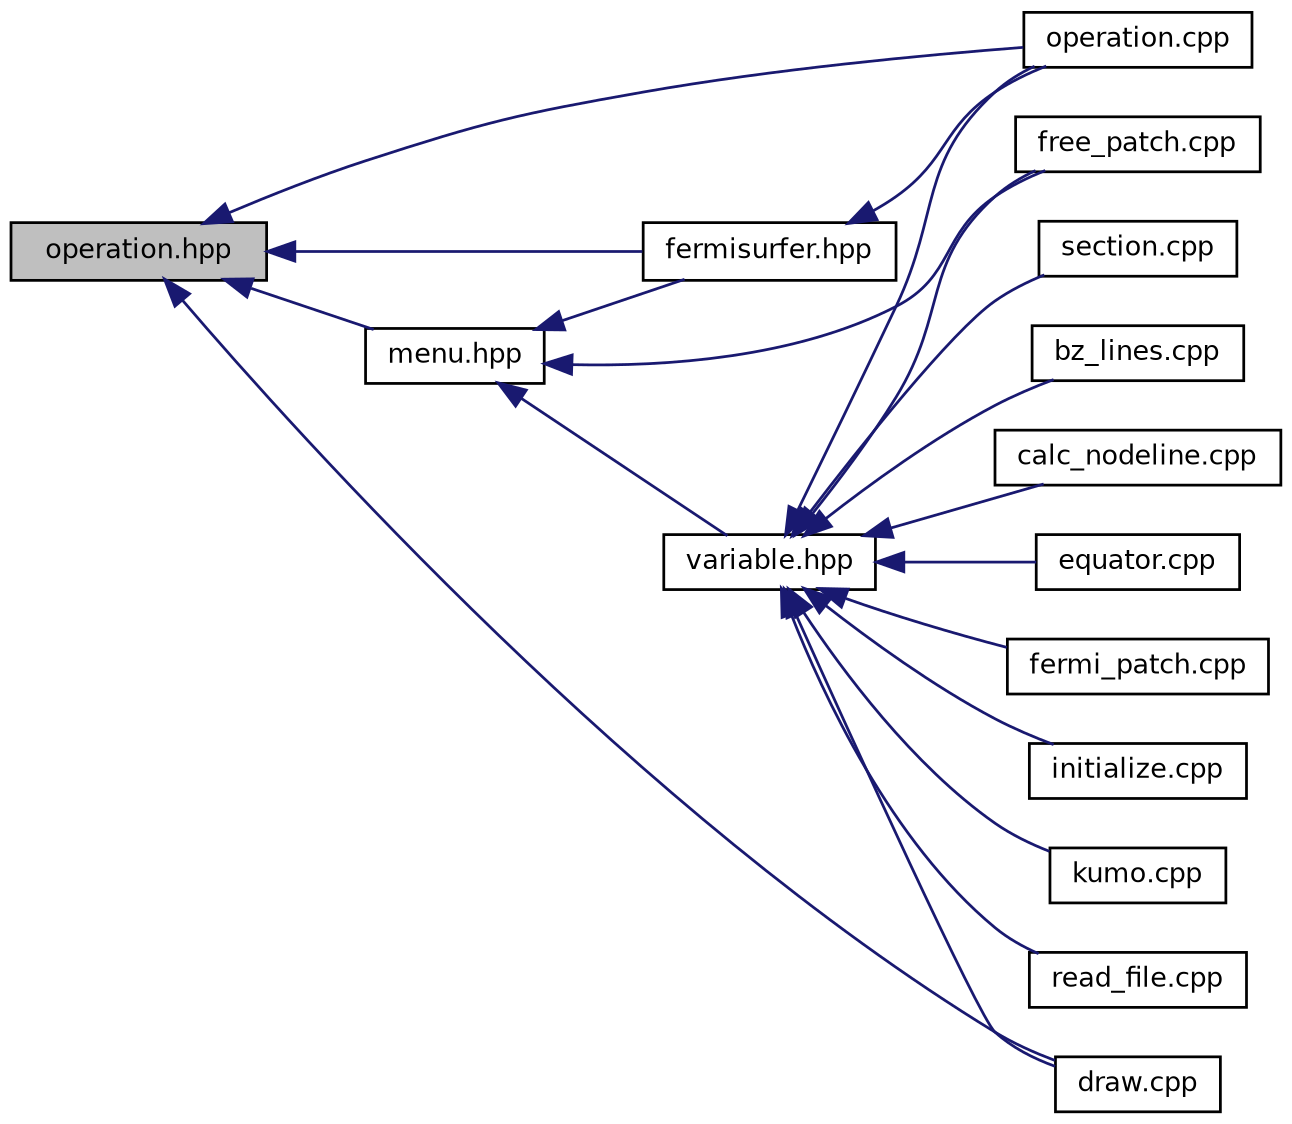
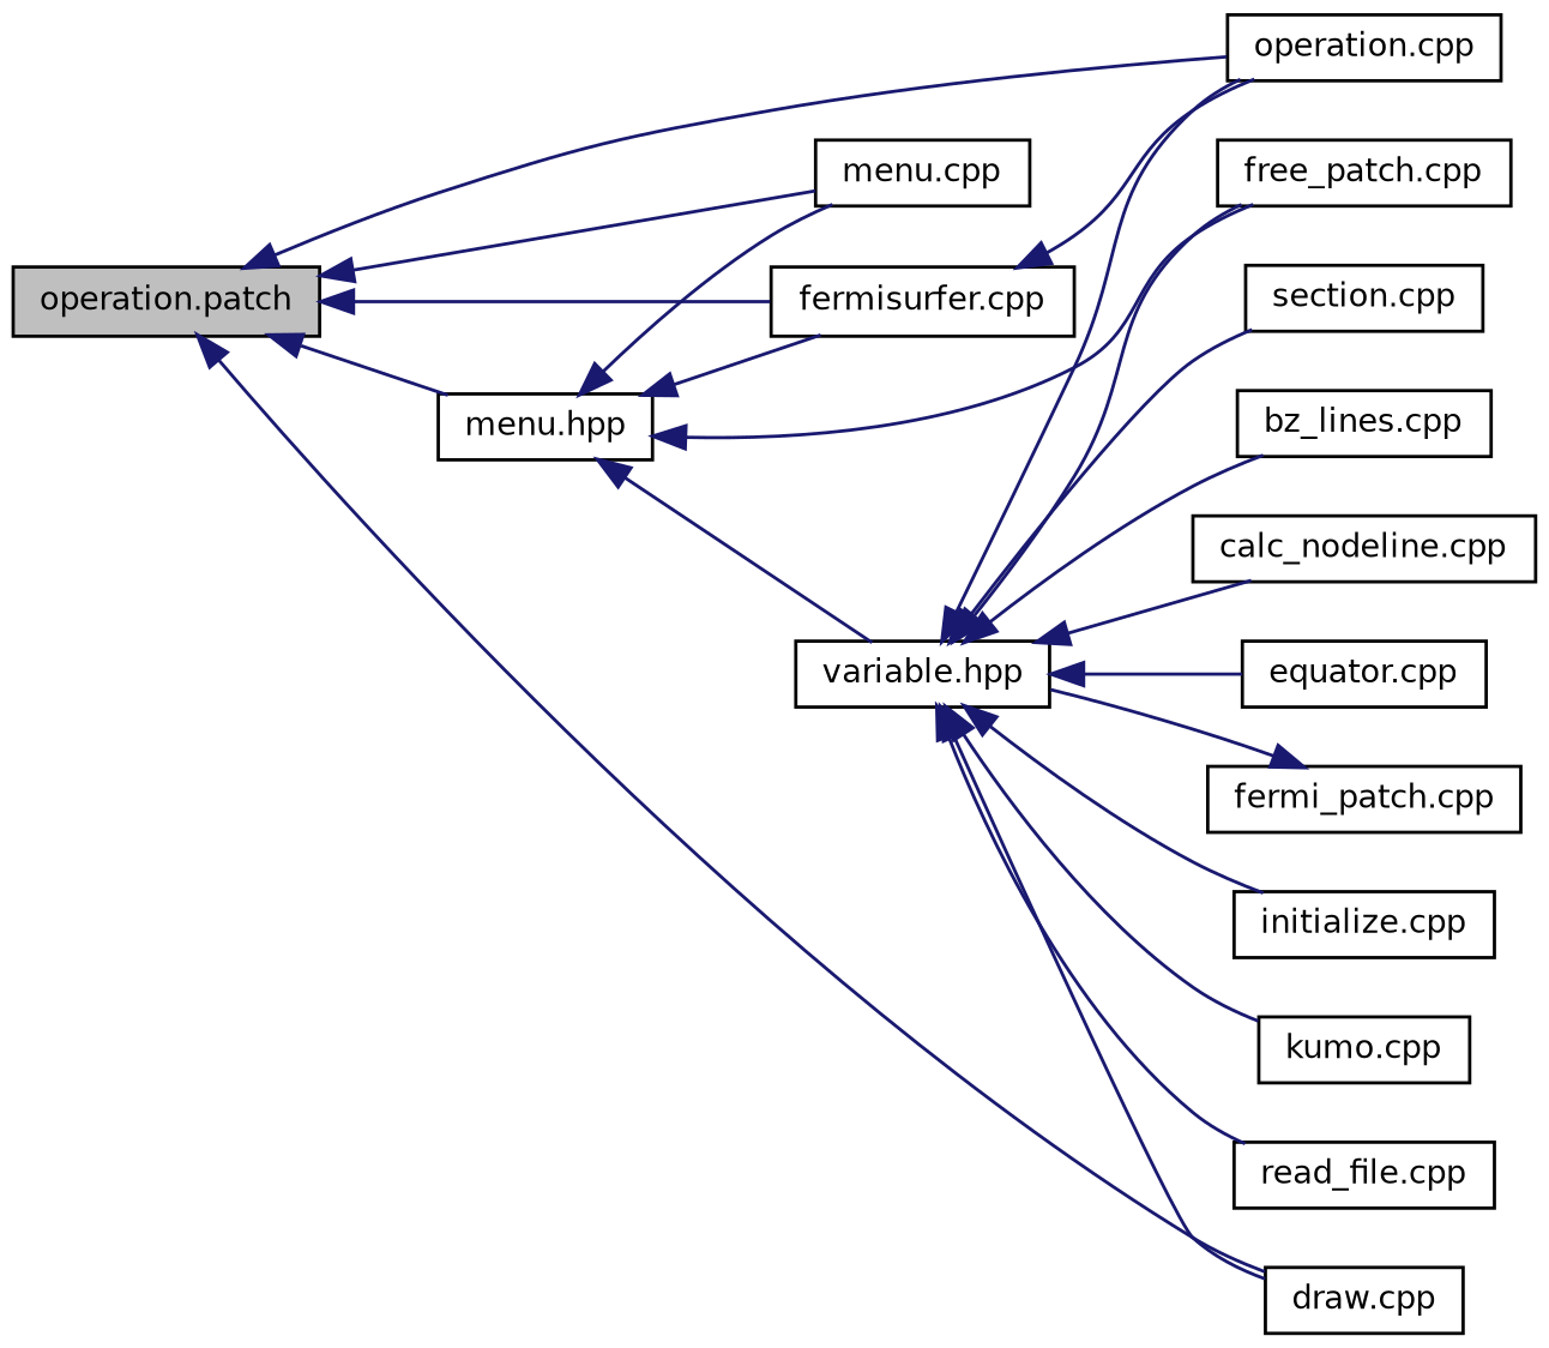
  digraph {
    rankdir=LR
    node [color=black fillcolor=white fontname=Helvetica fontsize=10 shape=record style=filled]
    edge [color=midnightblue dir=back fontname=Helvetica fontsize=10 labelfontname=Helvetica labelfontsize=10 style=solid]
-   n1 [fillcolor=grey75 fontcolor=black height=0.2 label="operation.hpp" width=0.4]
+   n1 [fillcolor=grey75 fontcolor=black height=0.2 label="operation.patch" width=0.4]
    n2 [height=0.2 label="menu.hpp" width=0.4]
    n3 [height=0.2 label="draw.cpp" width=0.4]
+   n4 [height=0.2 label="menu.cpp" width=0.4]
    n5 [height=0.2 label="operation.cpp" width=0.4]
-   n6 [height=0.2 label="fermisurfer.hpp" width=0.4]
+   n6 [height=0.2 label="fermisurfer.cpp" width=0.4]
    n7 [height=0.2 label="variable.hpp" width=0.4]
    n8 [height=0.2 label="free_patch.cpp" width=0.4]
    n9 [height=0.2 label="bz_lines.cpp" width=0.4]
    n10 [height=0.2 label="calc_nodeline.cpp" width=0.4]
    n11 [height=0.2 label="equator.cpp" width=0.4]
    n12 [height=0.2 label="fermi_patch.cpp" width=0.4]
    n13 [height=0.2 label="initialize.cpp" width=0.4]
    n14 [height=0.2 label="kumo.cpp" width=0.4]
    n15 [height=0.2 label="read_file.cpp" width=0.4]
    n16 [height=0.2 label="section.cpp" width=0.4]
    n1 -> n2
    n1 -> n3
+   n1 -> n4
    n1 -> n5
    n1 -> n6
+   n2 -> n4
    n2 -> n6
    n2 -> n7
    n2 -> n8
    n6 -> n5
    n7 -> n3
    n7 -> n5
    n7 -> n8
    n7 -> n9
    n7 -> n10
    n7 -> n11
-   n7 -> n12
+   n12 -> n7
    n7 -> n13
    n7 -> n14
    n7 -> n15
    n7 -> n16
  }
